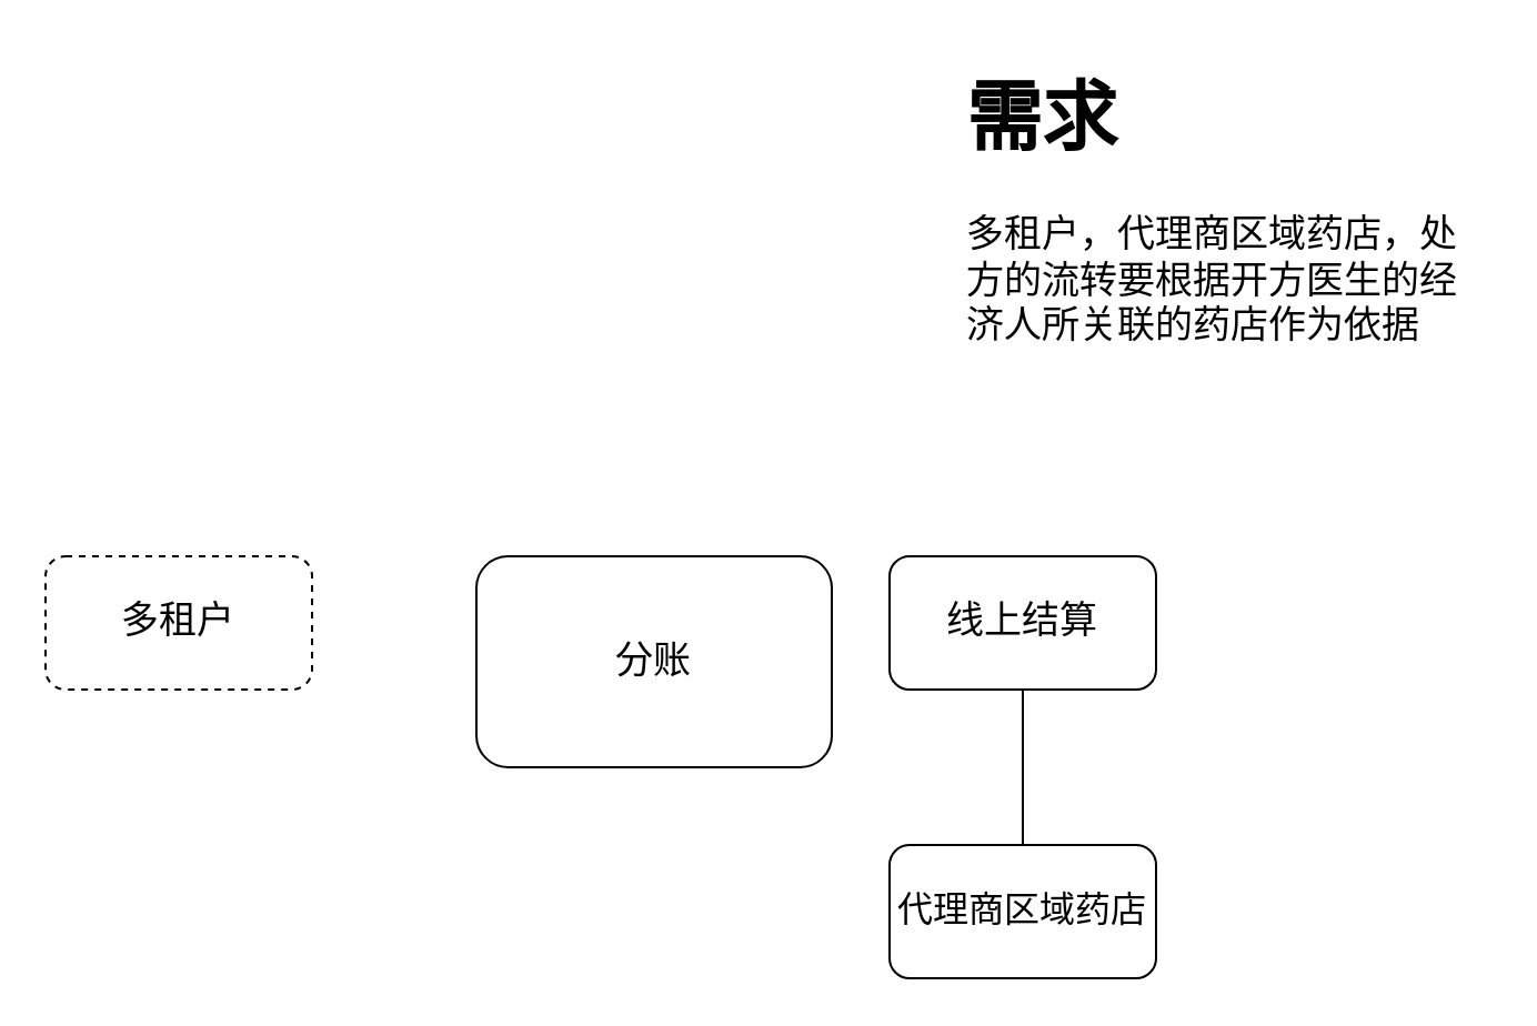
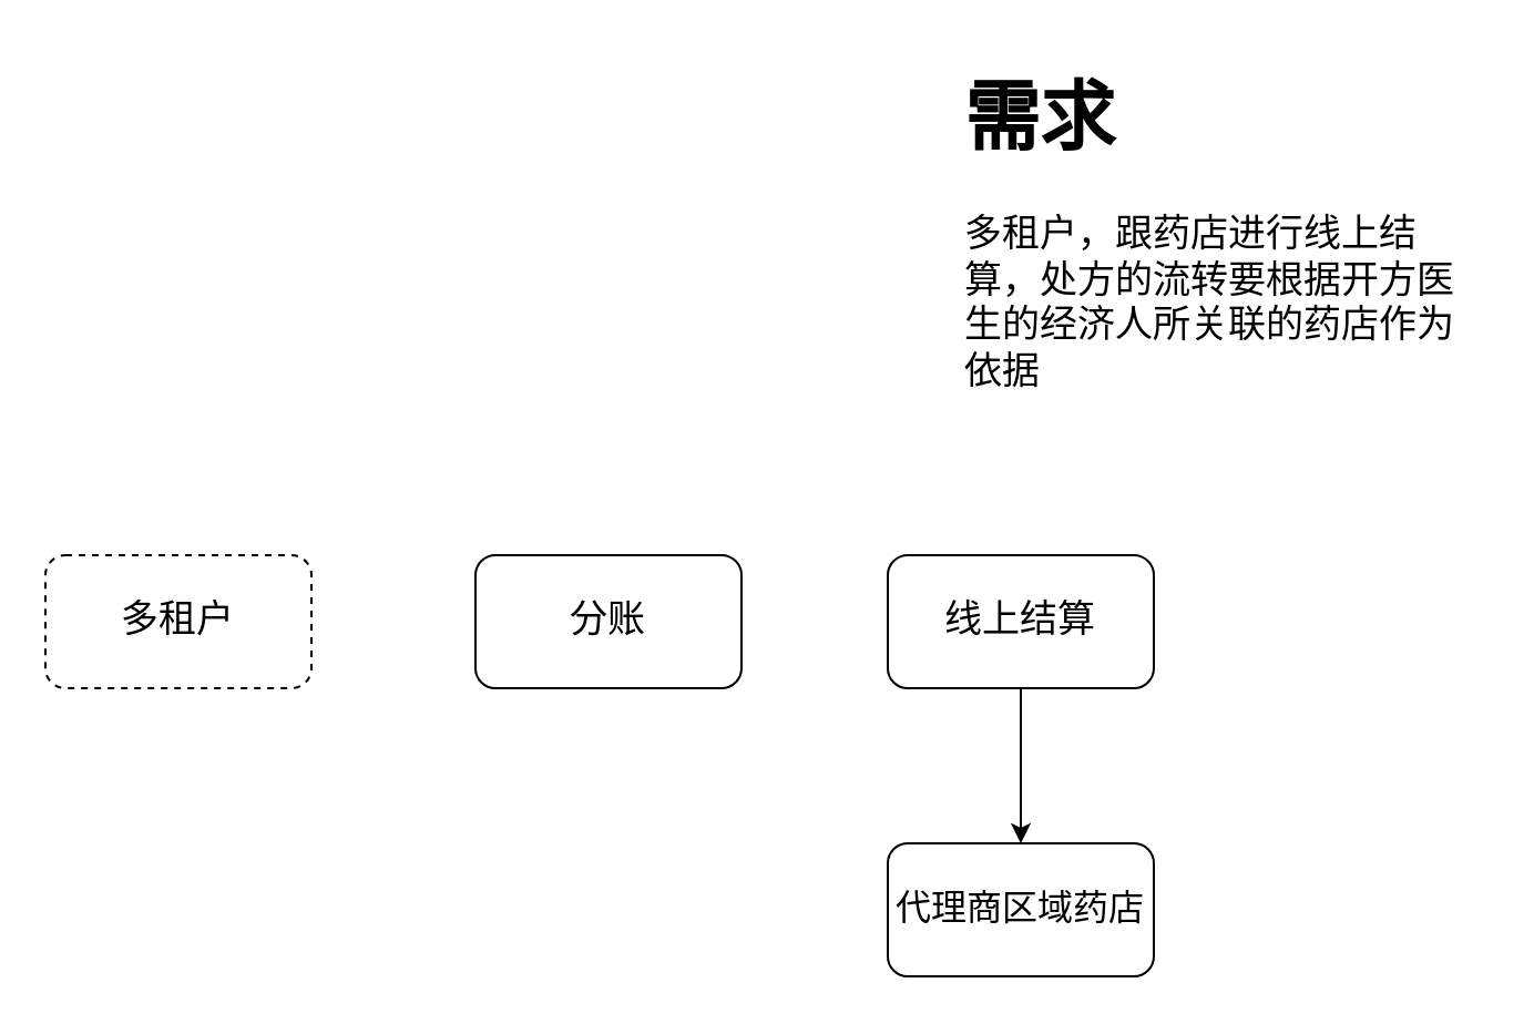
  <mxCell id="0" />
  <mxCell id="1" parent="0" />
  <mxCell id="2" value="&lt;font style=&quot;font-size: 17px;&quot;&gt;多租户&lt;/font&gt;" style="rounded=1;whiteSpace=wrap;html=1;dashed=1;" vertex="1" parent="1"><mxGeometry x="20" y="250" width="120" height="60" as="geometry" /></mxCell>
- <mxCell id="3" value="&lt;font style=&quot;font-size: 17px;&quot;&gt;分账&lt;/font&gt;" style="rounded=1;whiteSpace=wrap;html=1;" vertex="1" parent="1"><mxGeometry x="214" y="250" width="160" height="95" as="geometry" /></mxCell>
- <mxCell id="4" style="edgeStyle=orthogonalEdgeStyle;rounded=0;orthogonalLoop=1;jettySize=auto;html=1;fontSize=16;endArrow=none;" edge="1" parent="1" source="5" target="7"><mxGeometry relative="1" as="geometry" /></mxCell>
+ <mxCell id="3" value="&lt;font style=&quot;font-size: 17px;&quot;&gt;分账&lt;/font&gt;" style="rounded=1;whiteSpace=wrap;html=1;" vertex="1" parent="1"><mxGeometry x="214" y="250" width="120" height="60" as="geometry" /></mxCell>
+ <mxCell id="4" style="edgeStyle=orthogonalEdgeStyle;rounded=0;orthogonalLoop=1;jettySize=auto;html=1;fontSize=16;" edge="1" parent="1" source="5" target="7"><mxGeometry relative="1" as="geometry" /></mxCell>
  <mxCell id="5" value="&lt;font style=&quot;font-size: 17px;&quot;&gt;线上结算&lt;/font&gt;" style="rounded=1;whiteSpace=wrap;html=1;" vertex="1" parent="1"><mxGeometry x="400" y="250" width="120" height="60" as="geometry" /></mxCell>
- <mxCell id="6" value="&lt;h1&gt;需求&lt;/h1&gt;&lt;div&gt;&lt;div&gt;多租户，代理商区域药店，处方的流转要根据开方医生的经济人所关联的药店作为依据&lt;/div&gt;&lt;/div&gt;&lt;div&gt;&lt;br&gt;&lt;/div&gt;" style="text;html=1;strokeColor=none;fillColor=none;spacing=5;spacingTop=-20;whiteSpace=wrap;overflow=hidden;rounded=0;fontSize=17;" vertex="1" parent="1"><mxGeometry x="430" y="20" width="240" height="170" as="geometry" /></mxCell>
+ <mxCell id="6" value="&lt;h1&gt;需求&lt;/h1&gt;&lt;div&gt;&lt;div&gt;多租户，跟药店进行线上结算，处方的流转要根据开方医生的经济人所关联的药店作为依据&lt;/div&gt;&lt;/div&gt;&lt;div&gt;&lt;br&gt;&lt;/div&gt;" style="text;html=1;strokeColor=none;fillColor=none;spacing=5;spacingTop=-20;whiteSpace=wrap;overflow=hidden;rounded=0;fontSize=17;" vertex="1" parent="1"><mxGeometry x="430" y="20" width="240" height="170" as="geometry" /></mxCell>
  <mxCell id="7" value="&lt;font style=&quot;font-size: 16px;&quot;&gt;代理商区域药店&lt;/font&gt;" style="rounded=1;whiteSpace=wrap;html=1;fontSize=17;" vertex="1" parent="1"><mxGeometry x="400" y="380" width="120" height="60" as="geometry" /></mxCell>
